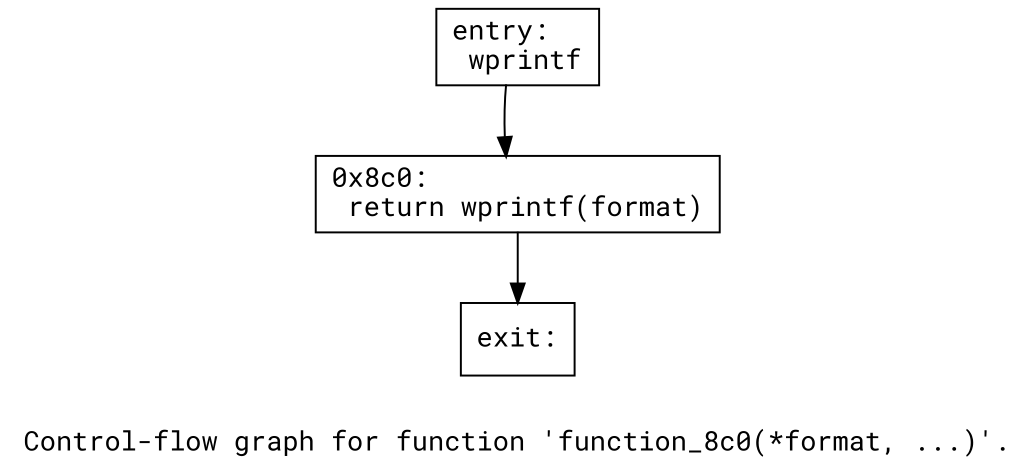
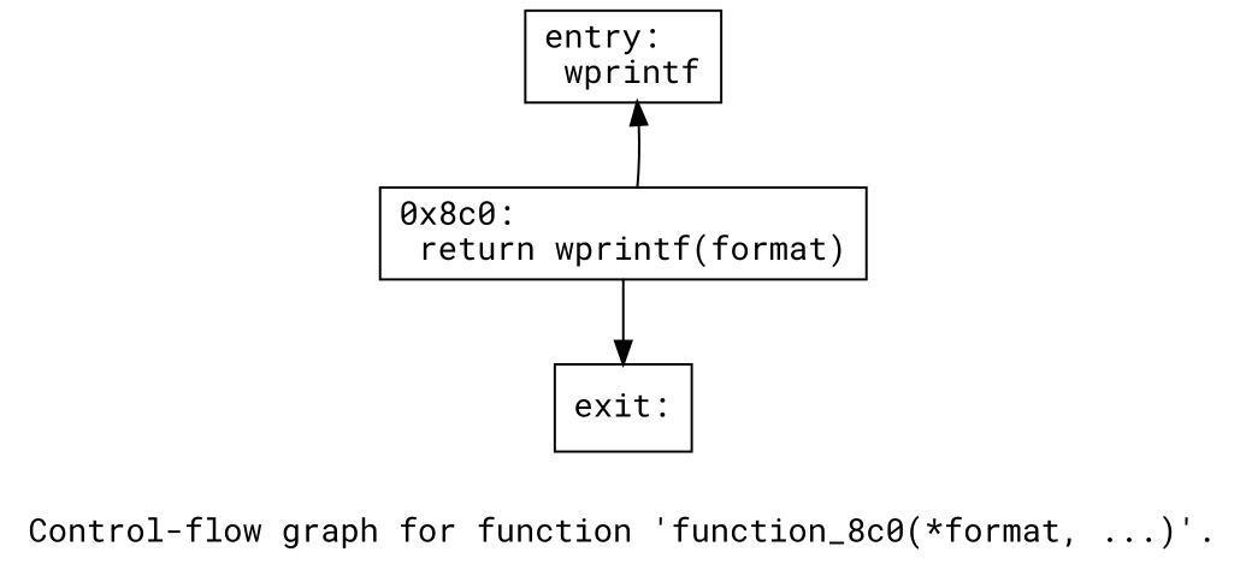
  digraph {
    fontname="Roboto Mono"
    label="Control-flow graph for function 'function_8c0(*format, ...)'."
    node [fontname="Roboto Mono" shape=record]
    edge [fontname="Roboto Mono"]
    n1 [label="{entry:\l  wprintf\l}"]
    n2 [label="{0x8c0:\l  return wprintf(format)\l}"]
    n3 [label="{exit:\l}"]
-   n1 -> n2
+   n2 -> n1
    n2 -> n3
  }
